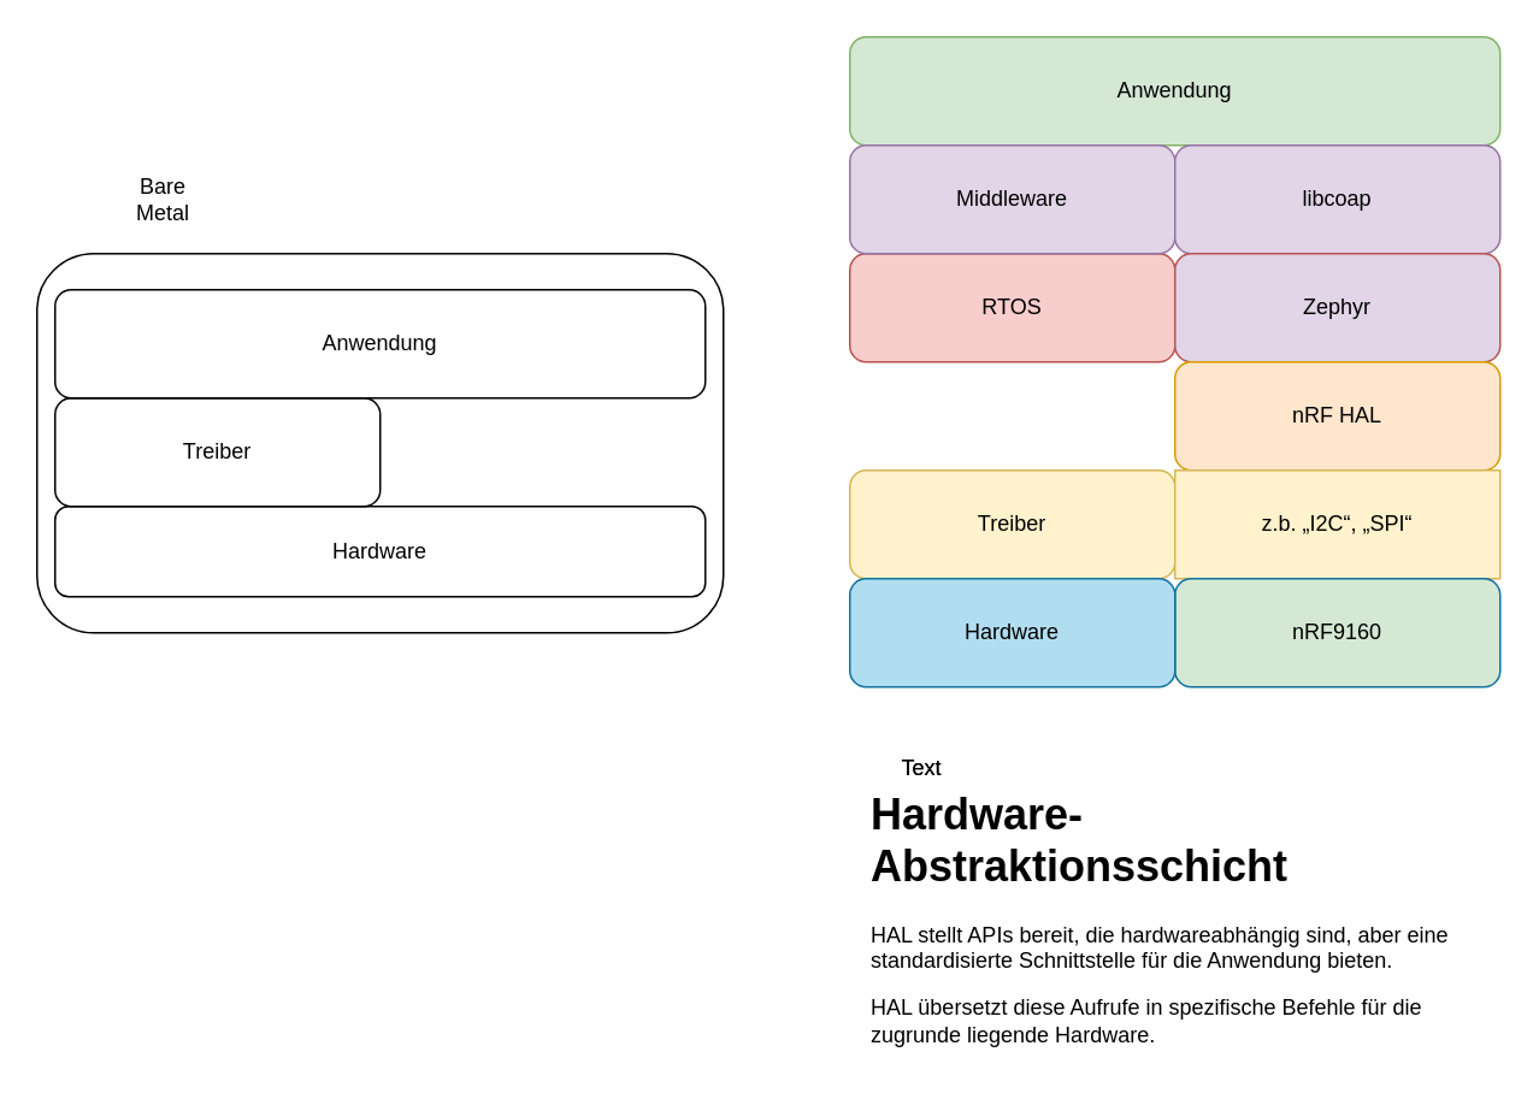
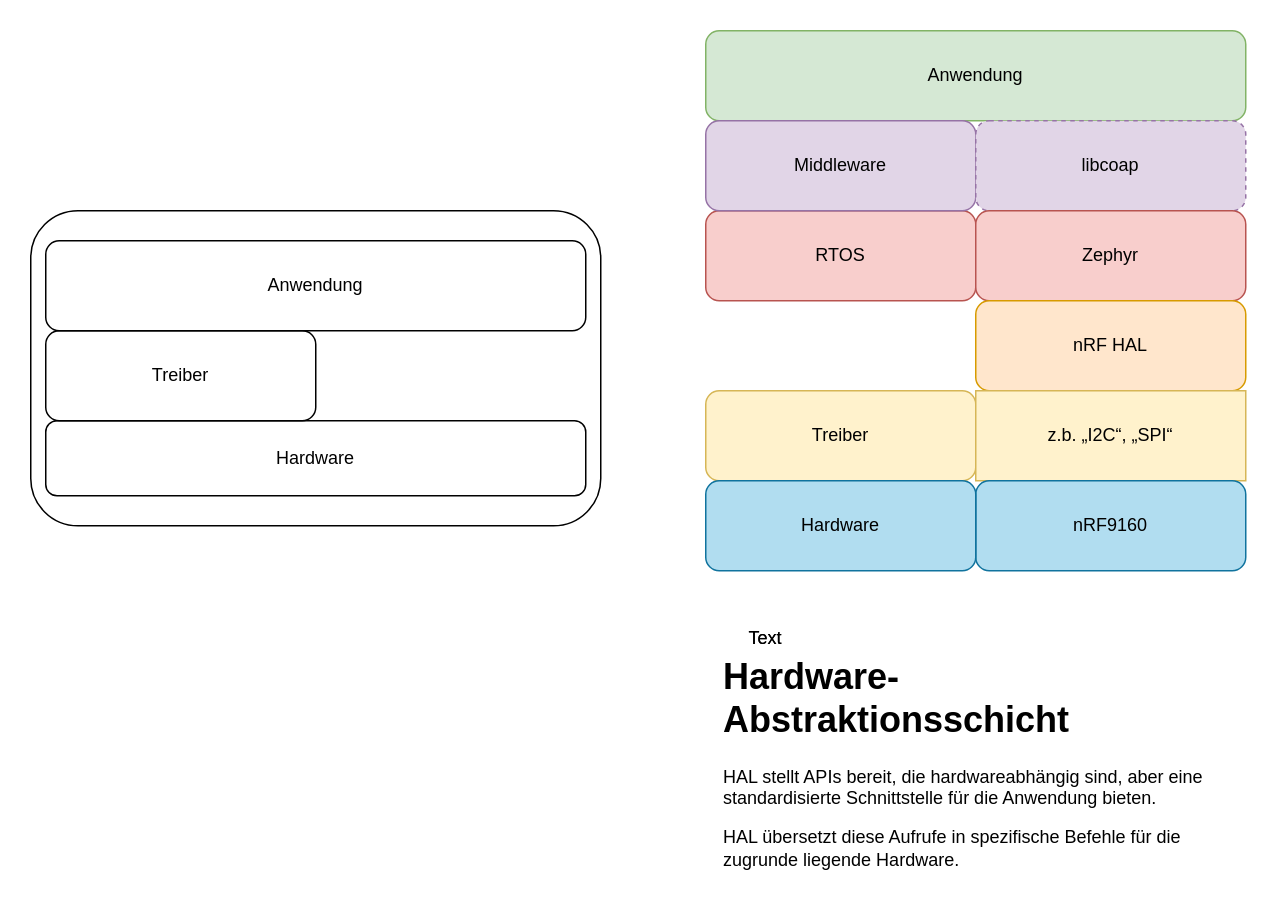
  <mxCell id="0" />
  <mxCell id="1" parent="0" />
  <mxCell id="2" value="Anwendung" style="rounded=1;whiteSpace=wrap;html=1;fillColor=#d5e8d4;strokeColor=#82b366;" parent="1" vertex="1"><mxGeometry x="470" y="20" width="360" height="60" as="geometry" /></mxCell>
  <mxCell id="3" value="RTOS" style="rounded=1;whiteSpace=wrap;html=1;fillColor=#f8cecc;strokeColor=#b85450;" parent="1" vertex="1"><mxGeometry x="470" y="140" width="180" height="60" as="geometry" /></mxCell>
  <mxCell id="4" value="&lt;h1 style=&quot;margin-top: 0px;&quot;&gt;Hardware-Abstraktionsschicht &lt;/h1&gt;&lt;p&gt;HAL stellt APIs bereit, die hardwareabhängig sind, aber eine standardisierte Schnittstelle für die Anwendung bieten.&lt;/p&gt;&lt;p&gt;HAL übersetzt diese Aufrufe in spezifische Befehle für die zugrunde liegende Hardware.&lt;/p&gt;" style="text;html=1;whiteSpace=wrap;overflow=hidden;rounded=0;" parent="1" vertex="1"><mxGeometry x="480" y="430" width="340" height="160" as="geometry" /></mxCell>
  <mxCell id="5" value="Treiber" style="rounded=1;whiteSpace=wrap;html=1;fillColor=#fff2cc;strokeColor=#d6b656;" parent="1" vertex="1"><mxGeometry x="470" y="260" width="180" height="60" as="geometry" /></mxCell>
  <mxCell id="6" value="" style="rounded=1;whiteSpace=wrap;html=1;" parent="1" vertex="1"><mxGeometry x="20" y="140" width="380" height="210" as="geometry" /></mxCell>
  <mxCell id="7" value="Hardware" style="rounded=1;whiteSpace=wrap;html=1;" parent="1" vertex="1"><mxGeometry x="30" y="280" width="360" height="50" as="geometry" /></mxCell>
  <mxCell id="8" value="Treiber" style="rounded=1;whiteSpace=wrap;html=1;" parent="1" vertex="1"><mxGeometry x="30" y="220" width="180" height="60" as="geometry" /></mxCell>
  <mxCell id="9" value="Anwendung" style="rounded=1;whiteSpace=wrap;html=1;" parent="1" vertex="1"><mxGeometry x="30" y="160" width="360" height="60" as="geometry" /></mxCell>
  <mxCell id="10" value="Text" style="text;html=1;align=center;verticalAlign=middle;whiteSpace=wrap;rounded=0;" parent="1" vertex="1"><mxGeometry x="480" y="410" width="60" height="30" as="geometry" /></mxCell>
  <mxCell id="11" value="Text" style="text;html=1;align=center;verticalAlign=middle;whiteSpace=wrap;rounded=0;" parent="1" vertex="1"><mxGeometry x="480" y="410" width="60" height="30" as="geometry" /></mxCell>
- <mxCell id="12" value="Bare Metal" style="text;html=1;align=center;verticalAlign=middle;whiteSpace=wrap;rounded=0;" parent="1" vertex="1"><mxGeometry x="60" y="95" width="60" height="30" as="geometry" /></mxCell>
  <mxCell id="13" value="Middleware" style="rounded=1;whiteSpace=wrap;html=1;fillColor=#e1d5e7;strokeColor=#9673a6;" parent="1" vertex="1"><mxGeometry x="470" y="80" width="180" height="60" as="geometry" /></mxCell>
- <mxCell id="14" value="libcoap" style="rounded=1;whiteSpace=wrap;html=1;fillColor=#e1d5e7;strokeColor=#9673a6;" vertex="1" parent="1"><mxGeometry x="650" y="80" width="180" height="60" as="geometry" /></mxCell>
- <mxCell id="15" value="Zephyr" style="rounded=1;whiteSpace=wrap;html=1;fillColor=#e1d5e7;strokeColor=#b85450;" vertex="1" parent="1"><mxGeometry x="650" y="140" width="180" height="60" as="geometry" /></mxCell>
+ <mxCell id="14" value="libcoap" style="rounded=1;whiteSpace=wrap;html=1;fillColor=#e1d5e7;strokeColor=#9673a6;dashed=1;" vertex="1" parent="1"><mxGeometry x="650" y="80" width="180" height="60" as="geometry" /></mxCell>
+ <mxCell id="15" value="Zephyr" style="rounded=1;whiteSpace=wrap;html=1;fillColor=#f8cecc;strokeColor=#b85450;" vertex="1" parent="1"><mxGeometry x="650" y="140" width="180" height="60" as="geometry" /></mxCell>
  <mxCell id="16" value="nRF HAL" style="rounded=1;whiteSpace=wrap;html=1;fillColor=#ffe6cc;strokeColor=#d79b00;" vertex="1" parent="1"><mxGeometry x="650" y="200" width="180" height="60" as="geometry" /></mxCell>
  <mxCell id="17" value="z.b. „I2C“, „SPI“" style="whiteSpace=wrap;html=1;fillColor=#fff2cc;strokeColor=#d6b656;rounded=0;" vertex="1" parent="1"><mxGeometry x="650" y="260" width="180" height="60" as="geometry" /></mxCell>
- <mxCell id="18" value="nRF9160" style="rounded=1;whiteSpace=wrap;html=1;fillColor=#d5e8d4;strokeColor=#10739e;" vertex="1" parent="1"><mxGeometry x="650" y="320" width="180" height="60" as="geometry" /></mxCell>
+ <mxCell id="18" value="nRF9160" style="rounded=1;whiteSpace=wrap;html=1;fillColor=#b1ddf0;strokeColor=#10739e;" vertex="1" parent="1"><mxGeometry x="650" y="320" width="180" height="60" as="geometry" /></mxCell>
  <mxCell id="19" value="Hardware" style="rounded=1;whiteSpace=wrap;html=1;fillColor=#b1ddf0;strokeColor=#10739e;" vertex="1" parent="1"><mxGeometry x="470" y="320" width="180" height="60" as="geometry" /></mxCell>
